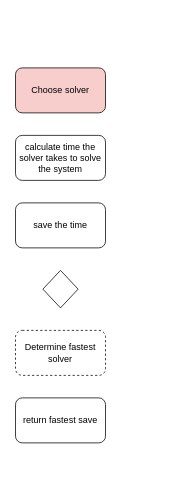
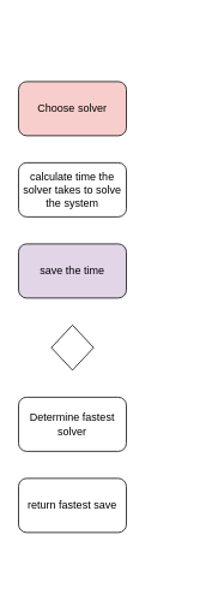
  <mxCell id="0" />
  <mxCell id="1" parent="0" />
  <mxCell id="2" style="edgeStyle=orthogonalEdgeStyle;rounded=0;orthogonalLoop=1;jettySize=auto;html=1;exitX=0.5;exitY=1;exitDx=0;exitDy=0;entryX=0.5;entryY=0;entryDx=0;entryDy=0;strokeColor=#FFFFFF;" parent="1" source="3" target="5" edge="1"><mxGeometry relative="1" as="geometry" /></mxCell>
  <mxCell id="3" value="Choose solver" style="rounded=1;whiteSpace=wrap;html=1;fillColor=#f8cecc;" parent="1" vertex="1"><mxGeometry x="20" y="90" width="120" height="60" as="geometry" /></mxCell>
  <mxCell id="4" style="edgeStyle=orthogonalEdgeStyle;rounded=0;orthogonalLoop=1;jettySize=auto;html=1;exitX=0.5;exitY=1;exitDx=0;exitDy=0;entryX=0.5;entryY=0;entryDx=0;entryDy=0;strokeColor=#FFFFFF;" parent="1" source="5" target="7" edge="1"><mxGeometry relative="1" as="geometry" /></mxCell>
  <mxCell id="5" value="calculate time the solver takes to solve the system" style="rounded=1;whiteSpace=wrap;html=1;" parent="1" vertex="1"><mxGeometry x="20" y="180" width="120" height="60" as="geometry" /></mxCell>
  <mxCell id="6" style="edgeStyle=orthogonalEdgeStyle;rounded=0;orthogonalLoop=1;jettySize=auto;html=1;exitX=0.5;exitY=1;exitDx=0;exitDy=0;entryX=0.5;entryY=0;entryDx=0;entryDy=0;strokeColor=#FFFFFF;" parent="1" source="7" target="10" edge="1"><mxGeometry relative="1" as="geometry" /></mxCell>
- <mxCell id="7" value="save the time" style="rounded=1;whiteSpace=wrap;html=1;" parent="1" vertex="1"><mxGeometry x="20" y="270" width="120" height="60" as="geometry" /></mxCell>
+ <mxCell id="7" value="save the time" style="rounded=1;whiteSpace=wrap;html=1;fillColor=#e1d5e7;" parent="1" vertex="1"><mxGeometry x="20" y="270" width="120" height="60" as="geometry" /></mxCell>
  <mxCell id="8" style="edgeStyle=orthogonalEdgeStyle;rounded=0;orthogonalLoop=1;jettySize=auto;html=1;exitX=0.5;exitY=1;exitDx=0;exitDy=0;entryX=0.5;entryY=0;entryDx=0;entryDy=0;strokeColor=#FFFFFF;" parent="1" source="10" target="12" edge="1"><mxGeometry relative="1" as="geometry" /></mxCell>
  <mxCell id="9" style="edgeStyle=orthogonalEdgeStyle;rounded=0;orthogonalLoop=1;jettySize=auto;html=1;exitX=1;exitY=0.5;exitDx=0;exitDy=0;entryX=1;entryY=0.5;entryDx=0;entryDy=0;strokeColor=#FFFFFF;" parent="1" source="10" target="3" edge="1"><mxGeometry relative="1" as="geometry"><mxPoint x="140" y="105" as="targetPoint" /><Array as="points"><mxPoint x="227" y="385" /><mxPoint x="227" y="120" /></Array></mxGeometry></mxCell>
  <mxCell id="10" value="" style="rhombus;whiteSpace=wrap;html=1;fillColor=#FFFFFF;" parent="1" vertex="1"><mxGeometry x="56.5" y="360" width="47" height="50" as="geometry" /></mxCell>
- <mxCell id="12" value="Determine fastest solver" style="rounded=1;whiteSpace=wrap;html=1;dashed=1;" parent="1" vertex="1"><mxGeometry x="20" y="440" width="120" height="60" as="geometry" /></mxCell>
+ <mxCell id="11" style="edgeStyle=orthogonalEdgeStyle;rounded=0;orthogonalLoop=1;jettySize=auto;html=1;exitX=0.5;exitY=1;exitDx=0;exitDy=0;entryX=0.5;entryY=0;entryDx=0;entryDy=0;strokeColor=#FFFFFF;" parent="1" source="12" target="14" edge="1"><mxGeometry relative="1" as="geometry" /></mxCell>
+ <mxCell id="12" value="Determine fastest solver" style="rounded=1;whiteSpace=wrap;html=1;" parent="1" vertex="1"><mxGeometry x="20" y="440" width="120" height="60" as="geometry" /></mxCell>
  <mxCell id="13" style="edgeStyle=orthogonalEdgeStyle;rounded=0;orthogonalLoop=1;jettySize=auto;html=1;exitX=0.5;exitY=1;exitDx=0;exitDy=0;strokeColor=#FFFFFF;" parent="1" source="14" target="17" edge="1"><mxGeometry relative="1" as="geometry"><Array as="points"><mxPoint x="80" y="600" /><mxPoint x="80" y="600" /></Array></mxGeometry></mxCell>
  <mxCell id="14" value="return fastest save" style="rounded=1;whiteSpace=wrap;html=1;" parent="1" vertex="1"><mxGeometry x="20" y="530" width="120" height="60" as="geometry" /></mxCell>
  <mxCell id="15" value="" style="ellipse;html=1;shape=startState;fillColor=#FFFFFF;strokeColor=#FFFFFF;" parent="1" vertex="1"><mxGeometry x="65" y="20" width="30" height="30" as="geometry" /></mxCell>
  <mxCell id="16" value="" style="edgeStyle=orthogonalEdgeStyle;html=1;verticalAlign=bottom;endArrow=open;endSize=8;strokeColor=#FFFFFF;" parent="1" source="15" edge="1"><mxGeometry relative="1" as="geometry"><mxPoint x="80" y="90" as="targetPoint" /></mxGeometry></mxCell>
  <mxCell id="17" value="" style="ellipse;html=1;shape=endState;fillColor=#FFFFFF;strokeColor=#FFFFFF;" parent="1" vertex="1"><mxGeometry x="65" y="620" width="30" height="30" as="geometry" /></mxCell>
